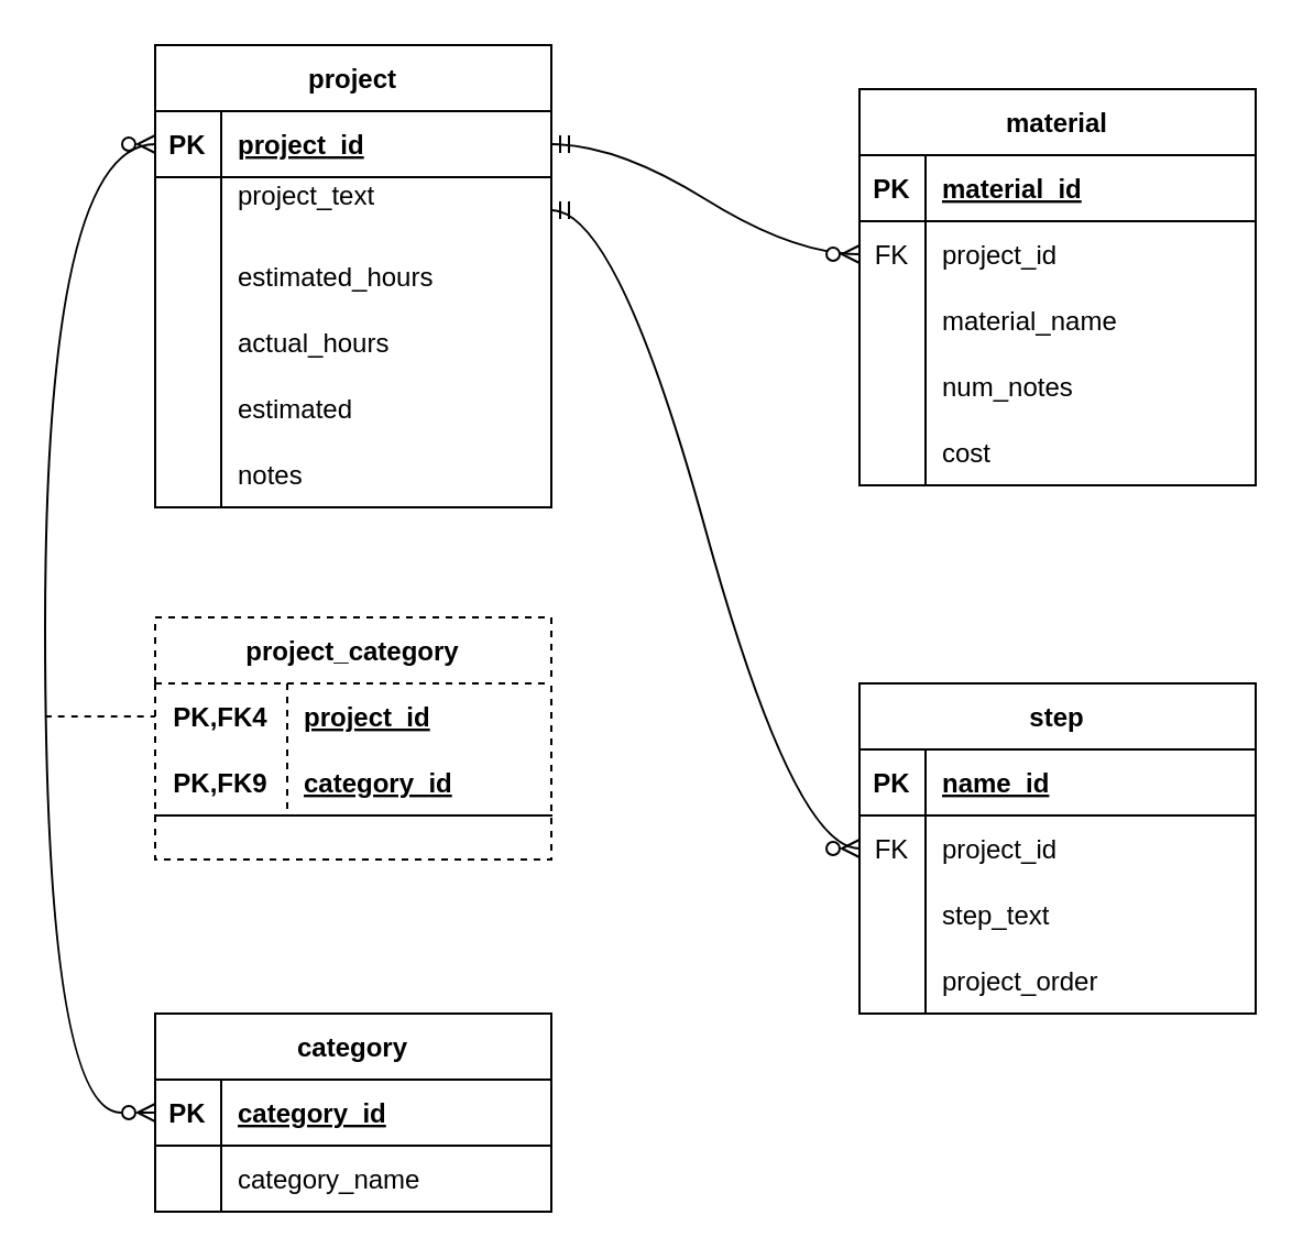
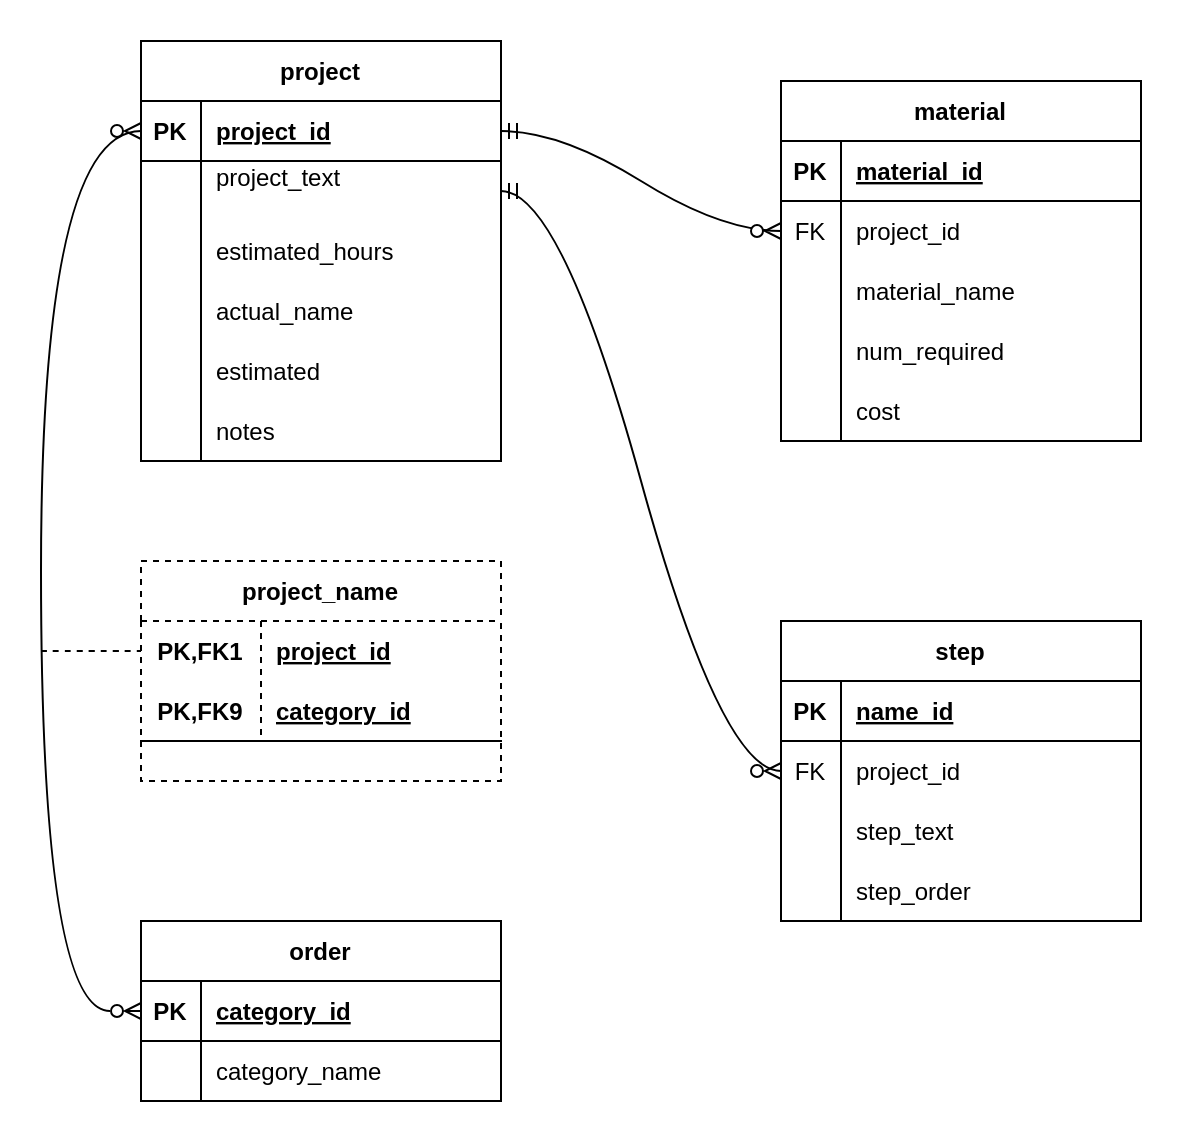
  <mxCell id="0" />
  <mxCell id="1" parent="0" />
  <mxCell id="2" value="project" style="shape=table;startSize=30;container=1;collapsible=1;childLayout=tableLayout;fixedRows=1;rowLines=0;fontStyle=1;align=center;resizeLast=1;" parent="1" vertex="1"><mxGeometry x="70" y="20" width="180" height="210" as="geometry" /></mxCell>
  <mxCell id="3" value="" style="shape=tableRow;horizontal=0;startSize=0;swimlaneHead=0;swimlaneBody=0;fillColor=none;collapsible=0;dropTarget=0;points=[[0,0.5],[1,0.5]];portConstraint=eastwest;top=0;left=0;right=0;bottom=1;" parent="2" vertex="1"><mxGeometry y="30" width="180" height="30" as="geometry" /></mxCell>
  <mxCell id="4" value="PK" style="shape=partialRectangle;connectable=0;fillColor=none;top=0;left=0;bottom=0;right=0;fontStyle=1;overflow=hidden;" parent="3" vertex="1"><mxGeometry width="30" height="30" as="geometry"><mxRectangle width="30" height="30" as="alternateBounds" /></mxGeometry></mxCell>
  <mxCell id="5" value="project_id" style="shape=partialRectangle;connectable=0;fillColor=none;top=0;left=0;bottom=0;right=0;align=left;spacingLeft=6;fontStyle=5;overflow=hidden;" parent="3" vertex="1"><mxGeometry x="30" width="150" height="30" as="geometry"><mxRectangle width="150" height="30" as="alternateBounds" /></mxGeometry></mxCell>
  <mxCell id="6" value="" style="shape=tableRow;horizontal=0;startSize=0;swimlaneHead=0;swimlaneBody=0;fillColor=none;collapsible=0;dropTarget=0;points=[[0,0.5],[1,0.5]];portConstraint=eastwest;top=0;left=0;right=0;bottom=0;" parent="2" vertex="1"><mxGeometry y="60" width="180" height="30" as="geometry" /></mxCell>
  <mxCell id="7" value="" style="shape=partialRectangle;connectable=0;fillColor=none;top=0;left=0;bottom=0;right=0;editable=1;overflow=hidden;" parent="6" vertex="1"><mxGeometry width="30" height="30" as="geometry"><mxRectangle width="30" height="30" as="alternateBounds" /></mxGeometry></mxCell>
  <mxCell id="8" value="project_text &#10;" style="shape=partialRectangle;connectable=0;fillColor=none;top=0;left=0;bottom=0;right=0;align=left;spacingLeft=6;overflow=hidden;" parent="6" vertex="1"><mxGeometry x="30" width="150" height="30" as="geometry"><mxRectangle width="150" height="30" as="alternateBounds" /></mxGeometry></mxCell>
  <mxCell id="9" value="" style="shape=tableRow;horizontal=0;startSize=0;swimlaneHead=0;swimlaneBody=0;fillColor=none;collapsible=0;dropTarget=0;points=[[0,0.5],[1,0.5]];portConstraint=eastwest;top=0;left=0;right=0;bottom=0;" parent="2" vertex="1"><mxGeometry y="90" width="180" height="30" as="geometry" /></mxCell>
  <mxCell id="10" value="" style="shape=partialRectangle;connectable=0;fillColor=none;top=0;left=0;bottom=0;right=0;editable=1;overflow=hidden;" parent="9" vertex="1"><mxGeometry width="30" height="30" as="geometry"><mxRectangle width="30" height="30" as="alternateBounds" /></mxGeometry></mxCell>
  <mxCell id="11" value="estimated_hours" style="shape=partialRectangle;connectable=0;fillColor=none;top=0;left=0;bottom=0;right=0;align=left;spacingLeft=6;overflow=hidden;" parent="9" vertex="1"><mxGeometry x="30" width="150" height="30" as="geometry"><mxRectangle width="150" height="30" as="alternateBounds" /></mxGeometry></mxCell>
  <mxCell id="12" value="" style="shape=tableRow;horizontal=0;startSize=0;swimlaneHead=0;swimlaneBody=0;fillColor=none;collapsible=0;dropTarget=0;points=[[0,0.5],[1,0.5]];portConstraint=eastwest;top=0;left=0;right=0;bottom=0;" parent="2" vertex="1"><mxGeometry y="120" width="180" height="30" as="geometry" /></mxCell>
  <mxCell id="13" value="" style="shape=partialRectangle;connectable=0;fillColor=none;top=0;left=0;bottom=0;right=0;editable=1;overflow=hidden;" parent="12" vertex="1"><mxGeometry width="30" height="30" as="geometry"><mxRectangle width="30" height="30" as="alternateBounds" /></mxGeometry></mxCell>
- <mxCell id="14" value="actual_hours" style="shape=partialRectangle;connectable=0;fillColor=none;top=0;left=0;bottom=0;right=0;align=left;spacingLeft=6;overflow=hidden;" parent="12" vertex="1"><mxGeometry x="30" width="150" height="30" as="geometry"><mxRectangle width="150" height="30" as="alternateBounds" /></mxGeometry></mxCell>
+ <mxCell id="14" value="actual_name" style="shape=partialRectangle;connectable=0;fillColor=none;top=0;left=0;bottom=0;right=0;align=left;spacingLeft=6;overflow=hidden;" parent="12" vertex="1"><mxGeometry x="30" width="150" height="30" as="geometry"><mxRectangle width="150" height="30" as="alternateBounds" /></mxGeometry></mxCell>
  <mxCell id="15" style="shape=tableRow;horizontal=0;startSize=0;swimlaneHead=0;swimlaneBody=0;fillColor=none;collapsible=0;dropTarget=0;points=[[0,0.5],[1,0.5]];portConstraint=eastwest;top=0;left=0;right=0;bottom=0;" parent="2" vertex="1"><mxGeometry y="150" width="180" height="30" as="geometry" /></mxCell>
  <mxCell id="16" style="shape=partialRectangle;connectable=0;fillColor=none;top=0;left=0;bottom=0;right=0;editable=1;overflow=hidden;" parent="15" vertex="1"><mxGeometry width="30" height="30" as="geometry"><mxRectangle width="30" height="30" as="alternateBounds" /></mxGeometry></mxCell>
  <mxCell id="17" value="estimated" style="shape=partialRectangle;connectable=0;fillColor=none;top=0;left=0;bottom=0;right=0;align=left;spacingLeft=6;overflow=hidden;" parent="15" vertex="1"><mxGeometry x="30" width="150" height="30" as="geometry"><mxRectangle width="150" height="30" as="alternateBounds" /></mxGeometry></mxCell>
  <mxCell id="18" style="shape=tableRow;horizontal=0;startSize=0;swimlaneHead=0;swimlaneBody=0;fillColor=none;collapsible=0;dropTarget=0;points=[[0,0.5],[1,0.5]];portConstraint=eastwest;top=0;left=0;right=0;bottom=0;" parent="2" vertex="1"><mxGeometry y="180" width="180" height="30" as="geometry" /></mxCell>
  <mxCell id="19" style="shape=partialRectangle;connectable=0;fillColor=none;top=0;left=0;bottom=0;right=0;editable=1;overflow=hidden;" parent="18" vertex="1"><mxGeometry width="30" height="30" as="geometry"><mxRectangle width="30" height="30" as="alternateBounds" /></mxGeometry></mxCell>
  <mxCell id="20" value="notes" style="shape=partialRectangle;connectable=0;fillColor=none;top=0;left=0;bottom=0;right=0;align=left;spacingLeft=6;overflow=hidden;" parent="18" vertex="1"><mxGeometry x="30" width="150" height="30" as="geometry"><mxRectangle width="150" height="30" as="alternateBounds" /></mxGeometry></mxCell>
  <mxCell id="21" value="material" style="shape=table;startSize=30;container=1;collapsible=1;childLayout=tableLayout;fixedRows=1;rowLines=0;fontStyle=1;align=center;resizeLast=1;" parent="1" vertex="1"><mxGeometry x="390" y="40" width="180" height="180" as="geometry" /></mxCell>
  <mxCell id="22" value="" style="shape=tableRow;horizontal=0;startSize=0;swimlaneHead=0;swimlaneBody=0;fillColor=none;collapsible=0;dropTarget=0;points=[[0,0.5],[1,0.5]];portConstraint=eastwest;top=0;left=0;right=0;bottom=1;" parent="21" vertex="1"><mxGeometry y="30" width="180" height="30" as="geometry" /></mxCell>
  <mxCell id="23" value="PK" style="shape=partialRectangle;connectable=0;fillColor=none;top=0;left=0;bottom=0;right=0;fontStyle=1;overflow=hidden;" parent="22" vertex="1"><mxGeometry width="30" height="30" as="geometry"><mxRectangle width="30" height="30" as="alternateBounds" /></mxGeometry></mxCell>
  <mxCell id="24" value="material_id" style="shape=partialRectangle;connectable=0;fillColor=none;top=0;left=0;bottom=0;right=0;align=left;spacingLeft=6;fontStyle=5;overflow=hidden;" parent="22" vertex="1"><mxGeometry x="30" width="150" height="30" as="geometry"><mxRectangle width="150" height="30" as="alternateBounds" /></mxGeometry></mxCell>
  <mxCell id="25" value="" style="shape=tableRow;horizontal=0;startSize=0;swimlaneHead=0;swimlaneBody=0;fillColor=none;collapsible=0;dropTarget=0;points=[[0,0.5],[1,0.5]];portConstraint=eastwest;top=0;left=0;right=0;bottom=0;" parent="21" vertex="1"><mxGeometry y="60" width="180" height="30" as="geometry" /></mxCell>
  <mxCell id="26" value="FK" style="shape=partialRectangle;connectable=0;fillColor=none;top=0;left=0;bottom=0;right=0;editable=1;overflow=hidden;" parent="25" vertex="1"><mxGeometry width="30" height="30" as="geometry"><mxRectangle width="30" height="30" as="alternateBounds" /></mxGeometry></mxCell>
  <mxCell id="27" value="project_id" style="shape=partialRectangle;connectable=0;fillColor=none;top=0;left=0;bottom=0;right=0;align=left;spacingLeft=6;overflow=hidden;" parent="25" vertex="1"><mxGeometry x="30" width="150" height="30" as="geometry"><mxRectangle width="150" height="30" as="alternateBounds" /></mxGeometry></mxCell>
  <mxCell id="28" value="" style="shape=tableRow;horizontal=0;startSize=0;swimlaneHead=0;swimlaneBody=0;fillColor=none;collapsible=0;dropTarget=0;points=[[0,0.5],[1,0.5]];portConstraint=eastwest;top=0;left=0;right=0;bottom=0;" parent="21" vertex="1"><mxGeometry y="90" width="180" height="30" as="geometry" /></mxCell>
  <mxCell id="29" value="" style="shape=partialRectangle;connectable=0;fillColor=none;top=0;left=0;bottom=0;right=0;editable=1;overflow=hidden;" parent="28" vertex="1"><mxGeometry width="30" height="30" as="geometry"><mxRectangle width="30" height="30" as="alternateBounds" /></mxGeometry></mxCell>
  <mxCell id="30" value="material_name" style="shape=partialRectangle;connectable=0;fillColor=none;top=0;left=0;bottom=0;right=0;align=left;spacingLeft=6;overflow=hidden;" parent="28" vertex="1"><mxGeometry x="30" width="150" height="30" as="geometry"><mxRectangle width="150" height="30" as="alternateBounds" /></mxGeometry></mxCell>
  <mxCell id="31" value="" style="shape=tableRow;horizontal=0;startSize=0;swimlaneHead=0;swimlaneBody=0;fillColor=none;collapsible=0;dropTarget=0;points=[[0,0.5],[1,0.5]];portConstraint=eastwest;top=0;left=0;right=0;bottom=0;" parent="21" vertex="1"><mxGeometry y="120" width="180" height="30" as="geometry" /></mxCell>
  <mxCell id="32" value="" style="shape=partialRectangle;connectable=0;fillColor=none;top=0;left=0;bottom=0;right=0;editable=1;overflow=hidden;" parent="31" vertex="1"><mxGeometry width="30" height="30" as="geometry"><mxRectangle width="30" height="30" as="alternateBounds" /></mxGeometry></mxCell>
- <mxCell id="33" value="num_notes" style="shape=partialRectangle;connectable=0;fillColor=none;top=0;left=0;bottom=0;right=0;align=left;spacingLeft=6;overflow=hidden;" parent="31" vertex="1"><mxGeometry x="30" width="150" height="30" as="geometry"><mxRectangle width="150" height="30" as="alternateBounds" /></mxGeometry></mxCell>
+ <mxCell id="33" value="num_required" style="shape=partialRectangle;connectable=0;fillColor=none;top=0;left=0;bottom=0;right=0;align=left;spacingLeft=6;overflow=hidden;" parent="31" vertex="1"><mxGeometry x="30" width="150" height="30" as="geometry"><mxRectangle width="150" height="30" as="alternateBounds" /></mxGeometry></mxCell>
  <mxCell id="34" style="shape=tableRow;horizontal=0;startSize=0;swimlaneHead=0;swimlaneBody=0;fillColor=none;collapsible=0;dropTarget=0;points=[[0,0.5],[1,0.5]];portConstraint=eastwest;top=0;left=0;right=0;bottom=0;" parent="21" vertex="1"><mxGeometry y="150" width="180" height="30" as="geometry" /></mxCell>
  <mxCell id="35" style="shape=partialRectangle;connectable=0;fillColor=none;top=0;left=0;bottom=0;right=0;editable=1;overflow=hidden;" parent="34" vertex="1"><mxGeometry width="30" height="30" as="geometry"><mxRectangle width="30" height="30" as="alternateBounds" /></mxGeometry></mxCell>
  <mxCell id="36" value="cost" style="shape=partialRectangle;connectable=0;fillColor=none;top=0;left=0;bottom=0;right=0;align=left;spacingLeft=6;overflow=hidden;" parent="34" vertex="1"><mxGeometry x="30" width="150" height="30" as="geometry"><mxRectangle width="150" height="30" as="alternateBounds" /></mxGeometry></mxCell>
  <mxCell id="37" value="step" style="shape=table;startSize=30;container=1;collapsible=1;childLayout=tableLayout;fixedRows=1;rowLines=0;fontStyle=1;align=center;resizeLast=1;" parent="1" vertex="1"><mxGeometry x="390" y="310" width="180" height="150" as="geometry" /></mxCell>
  <mxCell id="38" value="" style="shape=tableRow;horizontal=0;startSize=0;swimlaneHead=0;swimlaneBody=0;fillColor=none;collapsible=0;dropTarget=0;points=[[0,0.5],[1,0.5]];portConstraint=eastwest;top=0;left=0;right=0;bottom=1;" parent="37" vertex="1"><mxGeometry y="30" width="180" height="30" as="geometry" /></mxCell>
  <mxCell id="39" value="PK" style="shape=partialRectangle;connectable=0;fillColor=none;top=0;left=0;bottom=0;right=0;fontStyle=1;overflow=hidden;" parent="38" vertex="1"><mxGeometry width="30" height="30" as="geometry"><mxRectangle width="30" height="30" as="alternateBounds" /></mxGeometry></mxCell>
  <mxCell id="40" value="name_id" style="shape=partialRectangle;connectable=0;fillColor=none;top=0;left=0;bottom=0;right=0;align=left;spacingLeft=6;fontStyle=5;overflow=hidden;" parent="38" vertex="1"><mxGeometry x="30" width="150" height="30" as="geometry"><mxRectangle width="150" height="30" as="alternateBounds" /></mxGeometry></mxCell>
  <mxCell id="41" value="" style="shape=tableRow;horizontal=0;startSize=0;swimlaneHead=0;swimlaneBody=0;fillColor=none;collapsible=0;dropTarget=0;points=[[0,0.5],[1,0.5]];portConstraint=eastwest;top=0;left=0;right=0;bottom=0;" parent="37" vertex="1"><mxGeometry y="60" width="180" height="30" as="geometry" /></mxCell>
  <mxCell id="42" value="FK" style="shape=partialRectangle;connectable=0;fillColor=none;top=0;left=0;bottom=0;right=0;editable=1;overflow=hidden;" parent="41" vertex="1"><mxGeometry width="30" height="30" as="geometry"><mxRectangle width="30" height="30" as="alternateBounds" /></mxGeometry></mxCell>
  <mxCell id="43" value="project_id" style="shape=partialRectangle;connectable=0;fillColor=none;top=0;left=0;bottom=0;right=0;align=left;spacingLeft=6;overflow=hidden;" parent="41" vertex="1"><mxGeometry x="30" width="150" height="30" as="geometry"><mxRectangle width="150" height="30" as="alternateBounds" /></mxGeometry></mxCell>
  <mxCell id="44" value="" style="shape=tableRow;horizontal=0;startSize=0;swimlaneHead=0;swimlaneBody=0;fillColor=none;collapsible=0;dropTarget=0;points=[[0,0.5],[1,0.5]];portConstraint=eastwest;top=0;left=0;right=0;bottom=0;" parent="37" vertex="1"><mxGeometry y="90" width="180" height="30" as="geometry" /></mxCell>
  <mxCell id="45" value="" style="shape=partialRectangle;connectable=0;fillColor=none;top=0;left=0;bottom=0;right=0;editable=1;overflow=hidden;" parent="44" vertex="1"><mxGeometry width="30" height="30" as="geometry"><mxRectangle width="30" height="30" as="alternateBounds" /></mxGeometry></mxCell>
  <mxCell id="46" value="step_text" style="shape=partialRectangle;connectable=0;fillColor=none;top=0;left=0;bottom=0;right=0;align=left;spacingLeft=6;overflow=hidden;" parent="44" vertex="1"><mxGeometry x="30" width="150" height="30" as="geometry"><mxRectangle width="150" height="30" as="alternateBounds" /></mxGeometry></mxCell>
  <mxCell id="47" value="" style="shape=tableRow;horizontal=0;startSize=0;swimlaneHead=0;swimlaneBody=0;fillColor=none;collapsible=0;dropTarget=0;points=[[0,0.5],[1,0.5]];portConstraint=eastwest;top=0;left=0;right=0;bottom=0;" parent="37" vertex="1"><mxGeometry y="120" width="180" height="30" as="geometry" /></mxCell>
  <mxCell id="48" value="" style="shape=partialRectangle;connectable=0;fillColor=none;top=0;left=0;bottom=0;right=0;editable=1;overflow=hidden;" parent="47" vertex="1"><mxGeometry width="30" height="30" as="geometry"><mxRectangle width="30" height="30" as="alternateBounds" /></mxGeometry></mxCell>
- <mxCell id="49" value="project_order" style="shape=partialRectangle;connectable=0;fillColor=none;top=0;left=0;bottom=0;right=0;align=left;spacingLeft=6;overflow=hidden;" parent="47" vertex="1"><mxGeometry x="30" width="150" height="30" as="geometry"><mxRectangle width="150" height="30" as="alternateBounds" /></mxGeometry></mxCell>
- <mxCell id="50" value="category" style="shape=table;startSize=30;container=1;collapsible=1;childLayout=tableLayout;fixedRows=1;rowLines=0;fontStyle=1;align=center;resizeLast=1;" parent="1" vertex="1"><mxGeometry x="70" y="460" width="180" height="90" as="geometry" /></mxCell>
+ <mxCell id="49" value="step_order" style="shape=partialRectangle;connectable=0;fillColor=none;top=0;left=0;bottom=0;right=0;align=left;spacingLeft=6;overflow=hidden;" parent="47" vertex="1"><mxGeometry x="30" width="150" height="30" as="geometry"><mxRectangle width="150" height="30" as="alternateBounds" /></mxGeometry></mxCell>
+ <mxCell id="50" value="order" style="shape=table;startSize=30;container=1;collapsible=1;childLayout=tableLayout;fixedRows=1;rowLines=0;fontStyle=1;align=center;resizeLast=1;" parent="1" vertex="1"><mxGeometry x="70" y="460" width="180" height="90" as="geometry" /></mxCell>
  <mxCell id="51" value="" style="shape=tableRow;horizontal=0;startSize=0;swimlaneHead=0;swimlaneBody=0;fillColor=none;collapsible=0;dropTarget=0;points=[[0,0.5],[1,0.5]];portConstraint=eastwest;top=0;left=0;right=0;bottom=1;" parent="50" vertex="1"><mxGeometry y="30" width="180" height="30" as="geometry" /></mxCell>
  <mxCell id="52" value="PK" style="shape=partialRectangle;connectable=0;fillColor=none;top=0;left=0;bottom=0;right=0;fontStyle=1;overflow=hidden;" parent="51" vertex="1"><mxGeometry width="30" height="30" as="geometry"><mxRectangle width="30" height="30" as="alternateBounds" /></mxGeometry></mxCell>
  <mxCell id="53" value="category_id" style="shape=partialRectangle;connectable=0;fillColor=none;top=0;left=0;bottom=0;right=0;align=left;spacingLeft=6;fontStyle=5;overflow=hidden;" parent="51" vertex="1"><mxGeometry x="30" width="150" height="30" as="geometry"><mxRectangle width="150" height="30" as="alternateBounds" /></mxGeometry></mxCell>
  <mxCell id="54" value="" style="shape=tableRow;horizontal=0;startSize=0;swimlaneHead=0;swimlaneBody=0;fillColor=none;collapsible=0;dropTarget=0;points=[[0,0.5],[1,0.5]];portConstraint=eastwest;top=0;left=0;right=0;bottom=0;" parent="50" vertex="1"><mxGeometry y="60" width="180" height="30" as="geometry" /></mxCell>
  <mxCell id="55" value="" style="shape=partialRectangle;connectable=0;fillColor=none;top=0;left=0;bottom=0;right=0;editable=1;overflow=hidden;" parent="54" vertex="1"><mxGeometry width="30" height="30" as="geometry"><mxRectangle width="30" height="30" as="alternateBounds" /></mxGeometry></mxCell>
  <mxCell id="56" value="category_name" style="shape=partialRectangle;connectable=0;fillColor=none;top=0;left=0;bottom=0;right=0;align=left;spacingLeft=6;overflow=hidden;" parent="54" vertex="1"><mxGeometry x="30" width="150" height="30" as="geometry"><mxRectangle width="150" height="30" as="alternateBounds" /></mxGeometry></mxCell>
- <mxCell id="57" value="project_category" style="shape=table;startSize=30;container=1;collapsible=1;childLayout=tableLayout;fixedRows=1;rowLines=0;fontStyle=1;align=center;resizeLast=1;dashed=1;" parent="1" vertex="1"><mxGeometry x="70" y="280" width="180" height="110" as="geometry" /></mxCell>
+ <mxCell id="57" value="project_name" style="shape=table;startSize=30;container=1;collapsible=1;childLayout=tableLayout;fixedRows=1;rowLines=0;fontStyle=1;align=center;resizeLast=1;dashed=1;" parent="1" vertex="1"><mxGeometry x="70" y="280" width="180" height="110" as="geometry" /></mxCell>
  <mxCell id="58" value="" style="shape=tableRow;horizontal=0;startSize=0;swimlaneHead=0;swimlaneBody=0;fillColor=none;collapsible=0;dropTarget=0;points=[[0,0.5],[1,0.5]];portConstraint=eastwest;top=0;left=0;right=0;bottom=0;" parent="57" vertex="1"><mxGeometry y="30" width="180" height="30" as="geometry" /></mxCell>
- <mxCell id="59" value="PK,FK4" style="shape=partialRectangle;connectable=0;fillColor=none;top=0;left=0;bottom=0;right=0;fontStyle=1;overflow=hidden;" parent="58" vertex="1"><mxGeometry width="60" height="30" as="geometry"><mxRectangle width="60" height="30" as="alternateBounds" /></mxGeometry></mxCell>
+ <mxCell id="59" value="PK,FK1" style="shape=partialRectangle;connectable=0;fillColor=none;top=0;left=0;bottom=0;right=0;fontStyle=1;overflow=hidden;" parent="58" vertex="1"><mxGeometry width="60" height="30" as="geometry"><mxRectangle width="60" height="30" as="alternateBounds" /></mxGeometry></mxCell>
  <mxCell id="60" value="project_id" style="shape=partialRectangle;connectable=0;fillColor=none;top=0;left=0;bottom=0;right=0;align=left;spacingLeft=6;fontStyle=5;overflow=hidden;" parent="58" vertex="1"><mxGeometry x="60" width="120" height="30" as="geometry"><mxRectangle width="120" height="30" as="alternateBounds" /></mxGeometry></mxCell>
  <mxCell id="61" value="" style="shape=tableRow;horizontal=0;startSize=0;swimlaneHead=0;swimlaneBody=0;fillColor=none;collapsible=0;dropTarget=0;points=[[0,0.5],[1,0.5]];portConstraint=eastwest;top=0;left=0;right=0;bottom=1;" parent="57" vertex="1"><mxGeometry y="60" width="180" height="30" as="geometry" /></mxCell>
  <mxCell id="62" value="PK,FK9" style="shape=partialRectangle;connectable=0;fillColor=none;top=0;left=0;bottom=0;right=0;fontStyle=1;overflow=hidden;" parent="61" vertex="1"><mxGeometry width="60" height="30" as="geometry"><mxRectangle width="60" height="30" as="alternateBounds" /></mxGeometry></mxCell>
  <mxCell id="63" value="category_id" style="shape=partialRectangle;connectable=0;fillColor=none;top=0;left=0;bottom=0;right=0;align=left;spacingLeft=6;fontStyle=5;overflow=hidden;" parent="61" vertex="1"><mxGeometry x="60" width="120" height="30" as="geometry"><mxRectangle width="120" height="30" as="alternateBounds" /></mxGeometry></mxCell>
  <mxCell id="64" value="" style="edgeStyle=orthogonalEdgeStyle;fontSize=12;html=1;endArrow=ERzeroToMany;endFill=1;rounded=0;exitX=0;exitY=0.5;exitDx=0;exitDy=0;entryX=0;entryY=0.5;entryDx=0;entryDy=0;curved=1;startArrow=ERzeroToMany;startFill=0;" parent="1" source="51" target="3" edge="1"><mxGeometry width="100" height="100" relative="1" as="geometry"><mxPoint x="320" y="340" as="sourcePoint" /><mxPoint x="60" y="60" as="targetPoint" /><Array as="points"><mxPoint x="20" y="505" /><mxPoint x="20" y="65" /></Array></mxGeometry></mxCell>
  <mxCell id="65" value="" style="edgeStyle=entityRelationEdgeStyle;fontSize=12;html=1;endArrow=ERzeroToMany;endFill=1;rounded=0;curved=1;entryX=0;entryY=0.5;entryDx=0;entryDy=0;exitX=1;exitY=0.5;exitDx=0;exitDy=0;startArrow=ERmandOne;startFill=0;" parent="1" source="3" target="25" edge="1"><mxGeometry width="100" height="100" relative="1" as="geometry"><mxPoint x="260" y="230" as="sourcePoint" /><mxPoint x="360" y="130" as="targetPoint" /></mxGeometry></mxCell>
  <mxCell id="66" value="" style="edgeStyle=entityRelationEdgeStyle;fontSize=12;html=1;endArrow=ERzeroToMany;endFill=1;rounded=0;curved=1;entryX=0;entryY=0.5;entryDx=0;entryDy=0;exitX=1;exitY=0.5;exitDx=0;exitDy=0;startArrow=ERmandOne;startFill=0;" parent="1" source="6" target="41" edge="1"><mxGeometry width="100" height="100" relative="1" as="geometry"><mxPoint x="260" y="75" as="sourcePoint" /><mxPoint x="400" y="125" as="targetPoint" /></mxGeometry></mxCell>
  <mxCell id="67" value="" style="endArrow=none;html=1;rounded=0;curved=1;entryX=0;entryY=0.5;entryDx=0;entryDy=0;dashed=1;" parent="1" target="58" edge="1"><mxGeometry relative="1" as="geometry"><mxPoint x="20" y="325" as="sourcePoint" /><mxPoint x="20" y="350" as="targetPoint" /></mxGeometry></mxCell>
